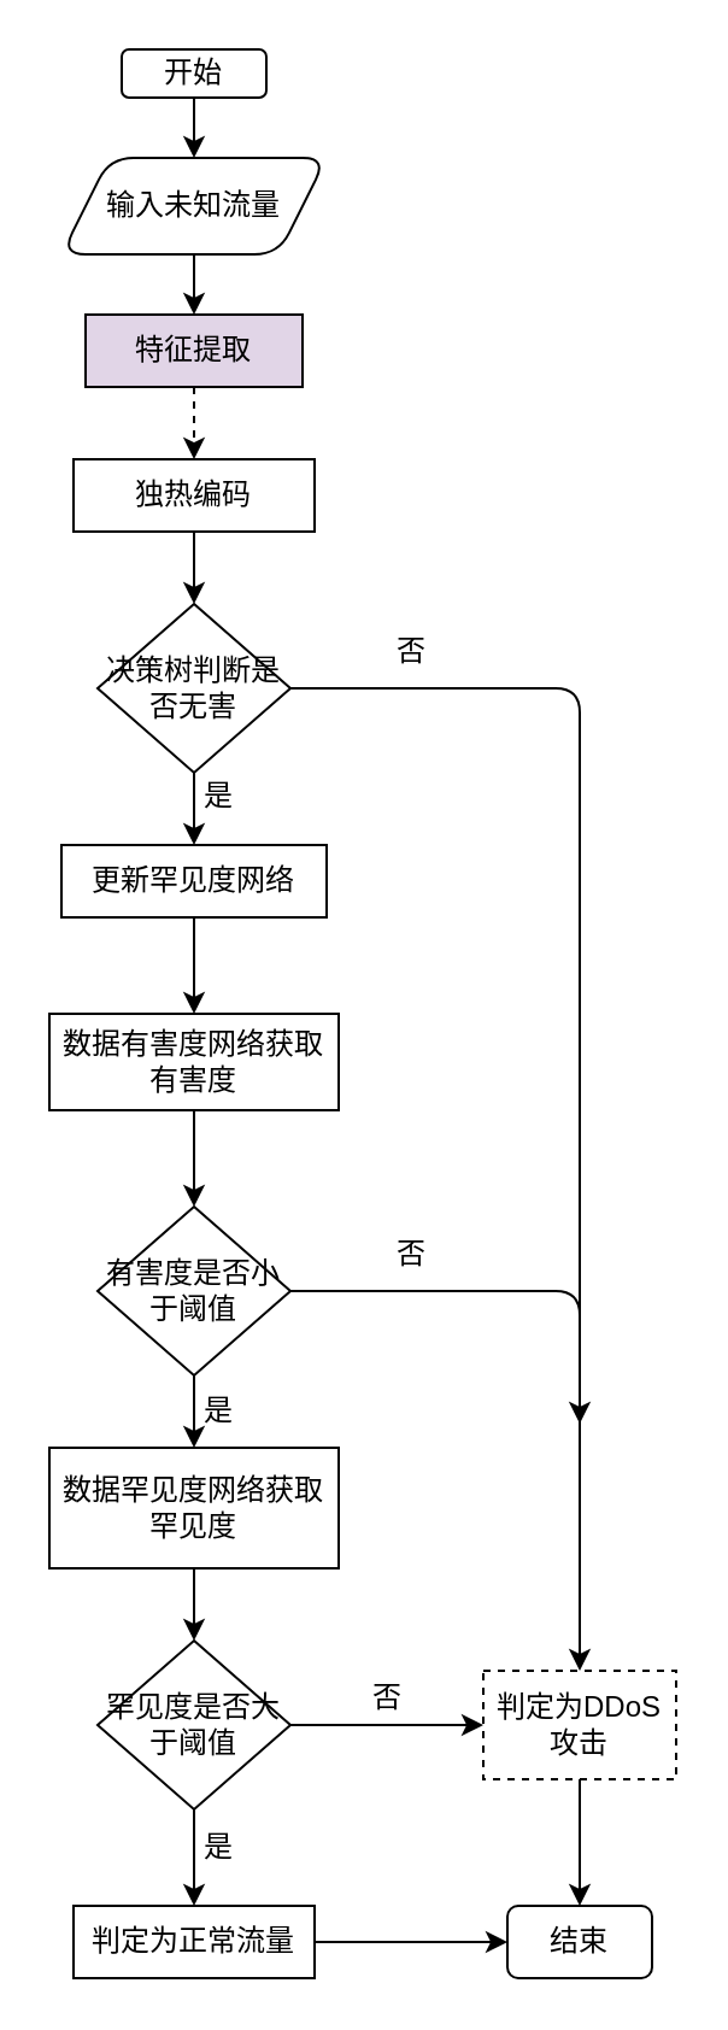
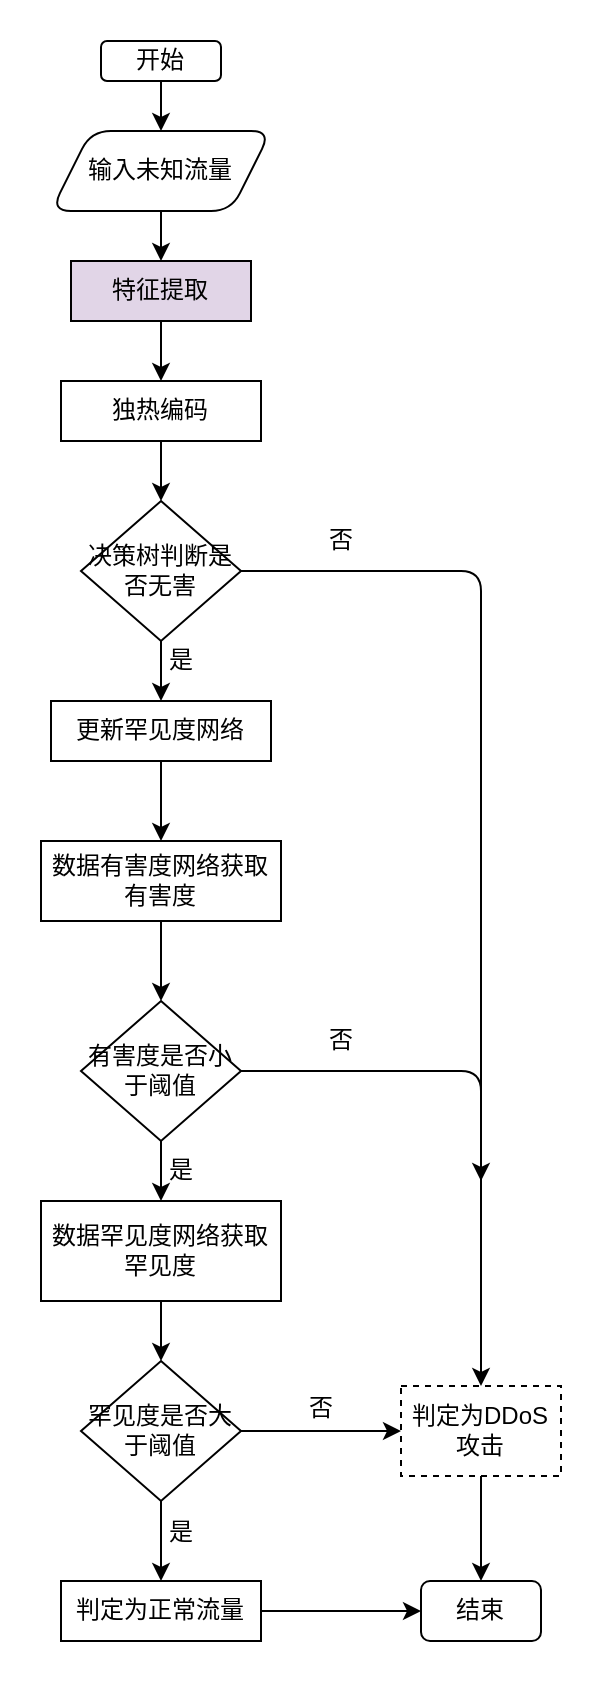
  <mxCell id="0" />
  <mxCell id="1" parent="0" />
  <mxCell id="2" value="" style="edgeStyle=none;html=1;" edge="1" parent="1" source="3" target="5"><mxGeometry relative="1" as="geometry" /></mxCell>
  <mxCell id="3" value="开始" style="rounded=1;whiteSpace=wrap;html=1;" parent="1" vertex="1"><mxGeometry x="50" width="60" height="20" as="geometry" y="20" /></mxCell>
  <mxCell id="4" style="edgeStyle=none;html=1;exitX=0.5;exitY=1;exitDx=0;exitDy=0;entryX=0.5;entryY=0;entryDx=0;entryDy=0;" edge="1" parent="1" source="5" target="7"><mxGeometry relative="1" as="geometry" /></mxCell>
  <mxCell id="5" value="输入未知流量" style="shape=parallelogram;perimeter=parallelogramPerimeter;whiteSpace=wrap;html=1;fixedSize=1;rounded=1;" vertex="1" parent="1"><mxGeometry x="25" y="65" width="110" height="40" as="geometry" /></mxCell>
- <mxCell id="6" value="" style="edgeStyle=none;html=1;dashed=1;" edge="1" parent="1" source="7" target="9"><mxGeometry relative="1" as="geometry" /></mxCell>
+ <mxCell id="6" value="" style="edgeStyle=none;html=1;" edge="1" parent="1" source="7" target="9"><mxGeometry relative="1" as="geometry" /></mxCell>
  <mxCell id="7" value="特征提取" style="rounded=0;whiteSpace=wrap;html=1;fillColor=#e1d5e7;" vertex="1" parent="1"><mxGeometry x="35" y="130" width="90" height="30" as="geometry" /></mxCell>
  <mxCell id="8" value="" style="edgeStyle=none;html=1;" edge="1" parent="1" source="9" target="12"><mxGeometry relative="1" as="geometry" /></mxCell>
  <mxCell id="9" value="独热编码" style="rounded=0;whiteSpace=wrap;html=1;" vertex="1" parent="1"><mxGeometry x="30" y="190" width="100" height="30" as="geometry" /></mxCell>
  <mxCell id="10" value="" style="edgeStyle=none;html=1;" edge="1" parent="1" source="12" target="14"><mxGeometry relative="1" as="geometry" /></mxCell>
  <mxCell id="11" style="edgeStyle=none;html=1;exitX=1;exitY=0.5;exitDx=0;exitDy=0;entryX=0.5;entryY=0;entryDx=0;entryDy=0;" edge="1" parent="1" source="12" target="28"><mxGeometry relative="1" as="geometry"><mxPoint x="240" y="990" as="targetPoint" /><Array as="points"><mxPoint x="240" y="285" /></Array></mxGeometry></mxCell>
  <mxCell id="12" value="决策树判断是否无害" style="rhombus;whiteSpace=wrap;html=1;rounded=0;" vertex="1" parent="1"><mxGeometry x="40" y="250" width="80" height="70" as="geometry" /></mxCell>
  <mxCell id="13" value="" style="edgeStyle=none;html=1;" edge="1" parent="1" source="14" target="16"><mxGeometry relative="1" as="geometry" /></mxCell>
  <mxCell id="14" value="更新罕见度网络" style="whiteSpace=wrap;html=1;rounded=0;" vertex="1" parent="1"><mxGeometry x="25" y="350" width="110" height="30" as="geometry" /></mxCell>
  <mxCell id="15" value="" style="edgeStyle=none;html=1;" edge="1" parent="1" source="16" target="19"><mxGeometry relative="1" as="geometry" /></mxCell>
  <mxCell id="16" value="数据有害度网络获取有害度" style="whiteSpace=wrap;html=1;rounded=0;" vertex="1" parent="1"><mxGeometry x="20" y="420" width="120" height="40" as="geometry" /></mxCell>
  <mxCell id="17" value="" style="edgeStyle=none;html=1;" edge="1" parent="1" source="19" target="21"><mxGeometry relative="1" as="geometry" /></mxCell>
  <mxCell id="18" style="edgeStyle=none;html=1;exitX=1;exitY=0.5;exitDx=0;exitDy=0;" edge="1" parent="1" source="19"><mxGeometry relative="1" as="geometry"><mxPoint x="240" y="590" as="targetPoint" /><Array as="points"><mxPoint x="240" y="535" /></Array></mxGeometry></mxCell>
  <mxCell id="19" value="有害度是否小于阈值" style="rhombus;whiteSpace=wrap;html=1;rounded=0;" vertex="1" parent="1"><mxGeometry x="40" y="500" width="80" height="70" as="geometry" /></mxCell>
  <mxCell id="20" value="" style="edgeStyle=none;html=1;" edge="1" parent="1" source="21" target="24"><mxGeometry relative="1" as="geometry" /></mxCell>
  <mxCell id="21" value="数据罕见度网络获取罕见度" style="whiteSpace=wrap;html=1;rounded=0;" vertex="1" parent="1"><mxGeometry x="20" y="600" width="120" height="50" as="geometry" /></mxCell>
  <mxCell id="22" value="" style="edgeStyle=none;html=1;" edge="1" parent="1" source="24" target="26"><mxGeometry relative="1" as="geometry" /></mxCell>
  <mxCell id="23" value="" style="edgeStyle=none;html=1;" edge="1" parent="1" source="24" target="28"><mxGeometry relative="1" as="geometry" /></mxCell>
  <mxCell id="24" value="罕见度是否大于阈值" style="rhombus;whiteSpace=wrap;html=1;rounded=0;" vertex="1" parent="1"><mxGeometry x="40" y="680" width="80" height="70" as="geometry" /></mxCell>
  <mxCell id="25" style="edgeStyle=none;html=1;exitX=1;exitY=0.5;exitDx=0;exitDy=0;entryX=0;entryY=0.5;entryDx=0;entryDy=0;" edge="1" parent="1" source="26" target="29"><mxGeometry relative="1" as="geometry" /></mxCell>
  <mxCell id="26" value="判定为正常流量" style="whiteSpace=wrap;html=1;rounded=0;" vertex="1" parent="1"><mxGeometry x="30" y="790" width="100" height="30" as="geometry" /></mxCell>
  <mxCell id="27" value="" style="edgeStyle=none;html=1;" edge="1" parent="1" source="28" target="29"><mxGeometry relative="1" as="geometry" /></mxCell>
  <mxCell id="28" value="判定为DDoS攻击" style="whiteSpace=wrap;html=1;rounded=0;dashed=1;" vertex="1" parent="1"><mxGeometry x="200" y="692.5" width="80" height="45" as="geometry" /></mxCell>
  <mxCell id="29" value="结束" style="rounded=1;whiteSpace=wrap;html=1;" vertex="1" parent="1"><mxGeometry x="210" y="790" width="60" height="30" as="geometry" /></mxCell>
  <mxCell id="30" value="否" style="text;html=1;align=center;verticalAlign=middle;resizable=0;points=[];autosize=1;strokeColor=none;fillColor=none;" vertex="1" parent="1"><mxGeometry x="150" y="255" width="40" height="30" as="geometry" /></mxCell>
  <mxCell id="31" value="是" style="text;html=1;align=center;verticalAlign=middle;resizable=0;points=[];autosize=1;strokeColor=none;fillColor=none;" vertex="1" parent="1"><mxGeometry x="70" y="315" width="40" height="30" as="geometry" /></mxCell>
  <mxCell id="32" value="否" style="text;html=1;align=center;verticalAlign=middle;resizable=0;points=[];autosize=1;strokeColor=none;fillColor=none;" vertex="1" parent="1"><mxGeometry x="150" y="505" width="40" height="30" as="geometry" /></mxCell>
  <mxCell id="33" value="是" style="text;html=1;align=center;verticalAlign=middle;resizable=0;points=[];autosize=1;strokeColor=none;fillColor=none;" vertex="1" parent="1"><mxGeometry x="70" y="570" width="40" height="30" as="geometry" /></mxCell>
  <mxCell id="34" value="否" style="text;html=1;align=center;verticalAlign=middle;resizable=0;points=[];autosize=1;strokeColor=none;fillColor=none;" vertex="1" parent="1"><mxGeometry x="140" y="689" width="40" height="30" as="geometry" /></mxCell>
  <mxCell id="35" value="是" style="text;html=1;align=center;verticalAlign=middle;resizable=0;points=[];autosize=1;strokeColor=none;fillColor=none;" vertex="1" parent="1"><mxGeometry x="70" y="751" width="40" height="30" as="geometry" /></mxCell>
